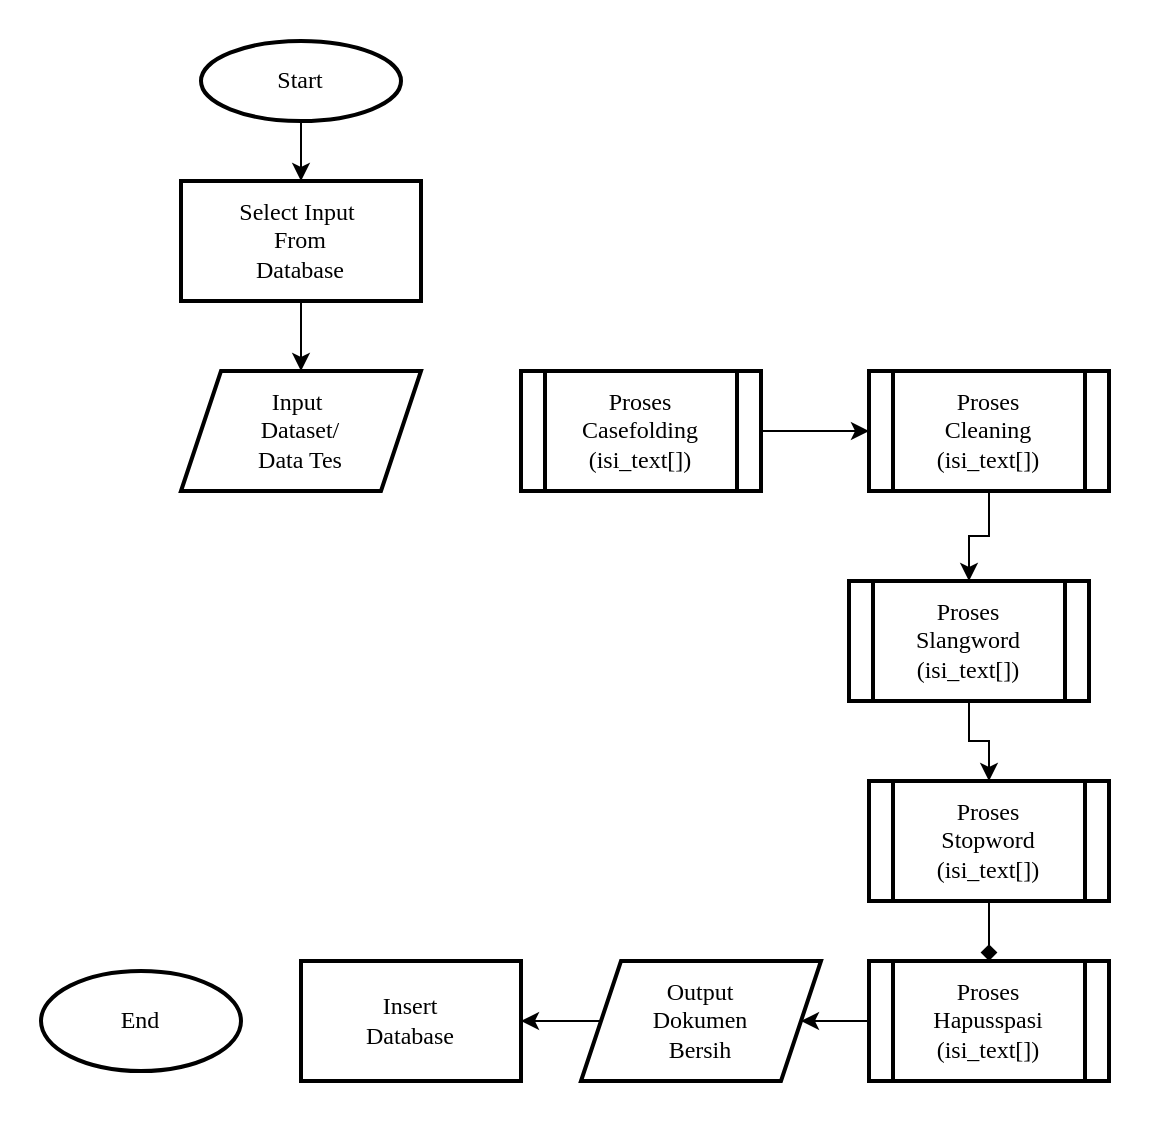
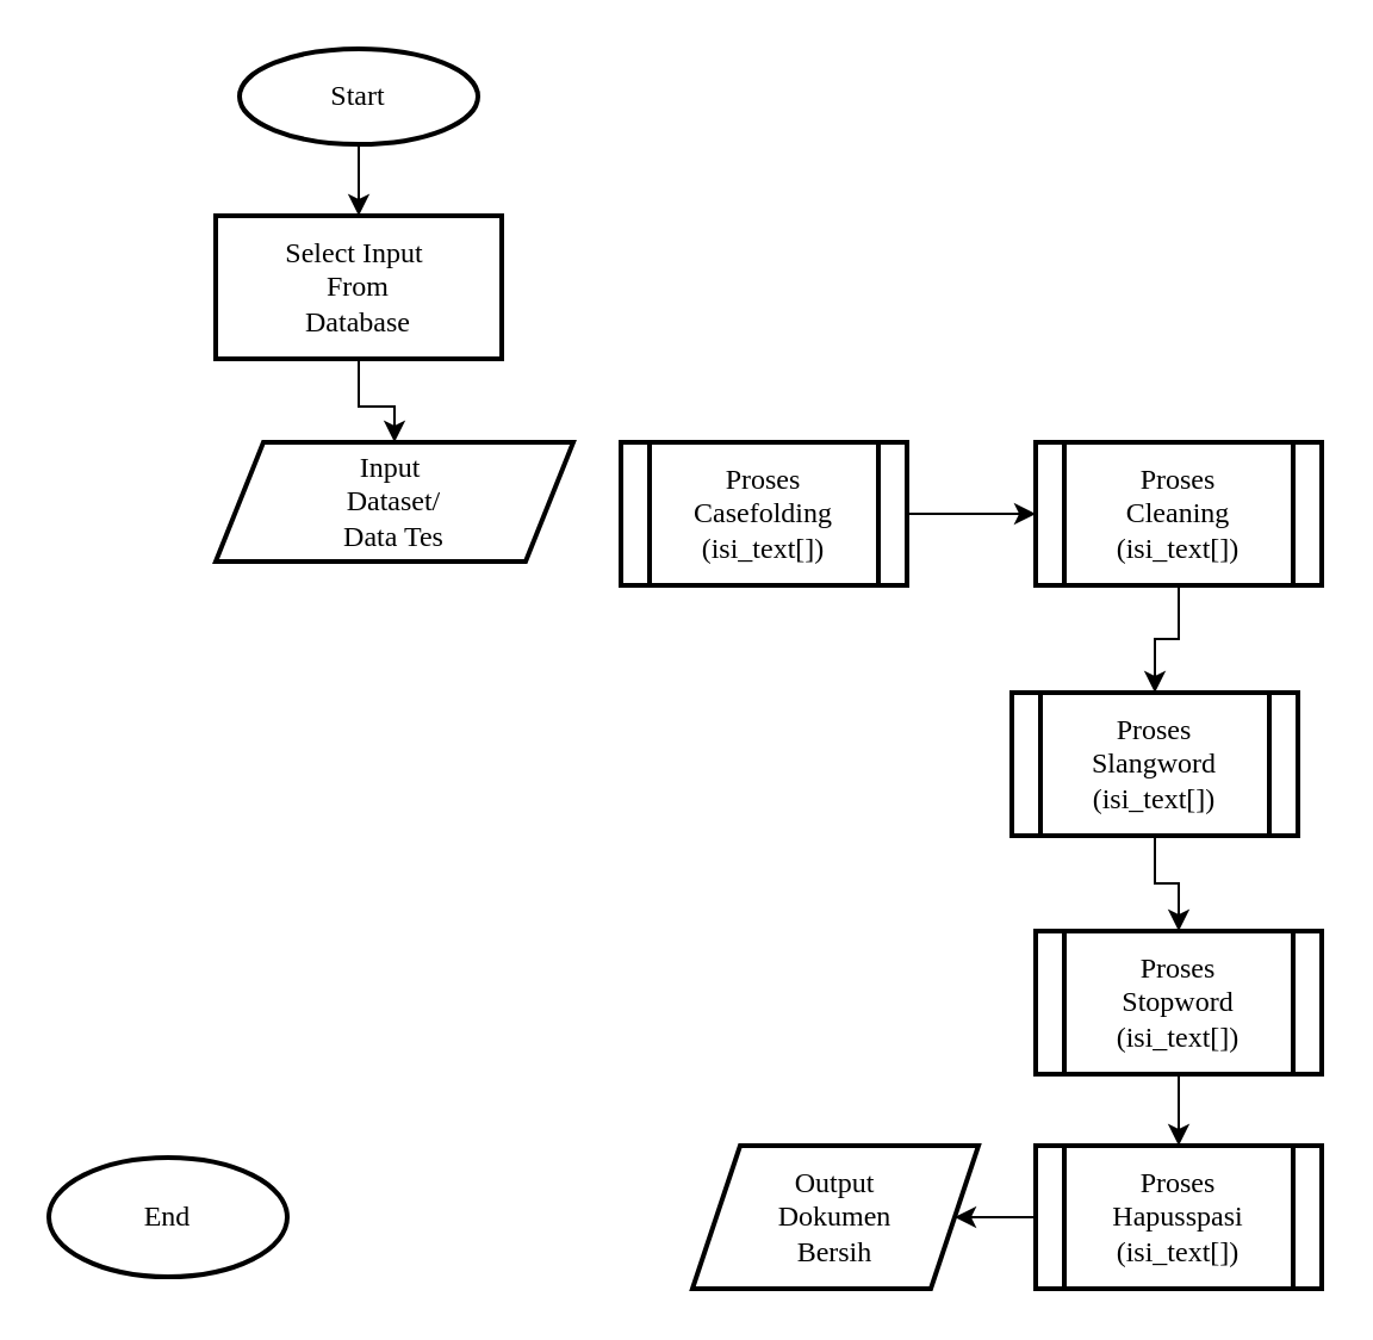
  <mxCell id="0" />
  <mxCell id="1" parent="0" />
  <mxCell id="2" value="" style="edgeStyle=orthogonalEdgeStyle;rounded=0;orthogonalLoop=1;jettySize=auto;html=1;" parent="1" source="3" target="6" edge="1"><mxGeometry relative="1" as="geometry" /></mxCell>
  <mxCell id="3" value="&lt;font face=&quot;Times New Roman&quot;&gt;Start&lt;/font&gt;" style="strokeWidth=2;html=1;shape=mxgraph.flowchart.start_1;whiteSpace=wrap;" parent="1" vertex="1"><mxGeometry x="100" y="20" width="100" height="40" as="geometry" /></mxCell>
  <mxCell id="4" value="&lt;font face=&quot;Times New Roman&quot;&gt;End&lt;/font&gt;" style="strokeWidth=2;html=1;shape=mxgraph.flowchart.start_1;whiteSpace=wrap;" parent="1" vertex="1"><mxGeometry y="485" width="100" height="50" as="geometry" x="20" /></mxCell>
  <mxCell id="5" value="" style="edgeStyle=orthogonalEdgeStyle;rounded=0;orthogonalLoop=1;jettySize=auto;html=1;" parent="1" source="6" target="7" edge="1"><mxGeometry relative="1" as="geometry" /></mxCell>
  <mxCell id="6" value="&lt;font face=&quot;Times New Roman&quot;&gt;Select Input&amp;nbsp;&lt;br&gt;From&lt;br&gt;Database&lt;br&gt;&lt;/font&gt;" style="whiteSpace=wrap;html=1;strokeWidth=2;" parent="1" vertex="1"><mxGeometry x="90" y="90" width="120" height="60" as="geometry" /></mxCell>
- <mxCell id="7" value="&lt;font face=&quot;Times New Roman&quot;&gt;Input&amp;nbsp;&lt;br&gt;Dataset/ &lt;br&gt;Data Tes&lt;/font&gt;" style="shape=parallelogram;perimeter=parallelogramPerimeter;whiteSpace=wrap;html=1;fixedSize=1;strokeWidth=2;" parent="1" vertex="1"><mxGeometry x="90" y="185" width="120" height="60" as="geometry" /></mxCell>
+ <mxCell id="7" value="&lt;font face=&quot;Times New Roman&quot;&gt;Input&amp;nbsp;&lt;br&gt;Dataset/ &lt;br&gt;Data Tes&lt;/font&gt;" style="shape=parallelogram;perimeter=parallelogramPerimeter;whiteSpace=wrap;html=1;fixedSize=1;strokeWidth=2;" parent="1" vertex="1"><mxGeometry x="90" y="185" width="150" height="50" as="geometry" /></mxCell>
  <mxCell id="8" value="" style="edgeStyle=orthogonalEdgeStyle;rounded=0;orthogonalLoop=1;jettySize=auto;html=1;" parent="1" source="9" target="11" edge="1"><mxGeometry relative="1" as="geometry" /></mxCell>
  <mxCell id="9" value="&lt;font face=&quot;Times New Roman&quot;&gt;Proses&lt;br&gt;Casefolding&lt;br&gt;(isi_text[])&lt;/font&gt;" style="shape=process;whiteSpace=wrap;html=1;backgroundOutline=1;strokeWidth=2;" parent="1" vertex="1"><mxGeometry x="260" y="185" width="120" height="60" as="geometry" /></mxCell>
  <mxCell id="10" value="" style="edgeStyle=orthogonalEdgeStyle;rounded=0;orthogonalLoop=1;jettySize=auto;html=1;" parent="1" source="11" target="13" edge="1"><mxGeometry relative="1" as="geometry" /></mxCell>
  <mxCell id="11" value="&lt;font face=&quot;Times New Roman&quot;&gt;Proses&lt;br&gt;Cleaning&lt;br&gt;(isi_text[])&lt;/font&gt;" style="shape=process;whiteSpace=wrap;html=1;backgroundOutline=1;strokeWidth=2;" parent="1" vertex="1"><mxGeometry x="434" y="185" width="120" height="60" as="geometry" /></mxCell>
  <mxCell id="12" value="" style="edgeStyle=orthogonalEdgeStyle;rounded=0;orthogonalLoop=1;jettySize=auto;html=1;" parent="1" source="13" target="15" edge="1"><mxGeometry relative="1" as="geometry" /></mxCell>
  <mxCell id="13" value="&lt;font face=&quot;Times New Roman&quot;&gt;Proses&lt;br&gt;Slangword&lt;br&gt;(isi_text[])&lt;/font&gt;" style="shape=process;whiteSpace=wrap;html=1;backgroundOutline=1;strokeWidth=2;" parent="1" vertex="1"><mxGeometry x="424" y="290" width="120" height="60" as="geometry" /></mxCell>
- <mxCell id="14" value="" style="edgeStyle=orthogonalEdgeStyle;rounded=0;orthogonalLoop=1;jettySize=auto;html=1;endArrow=diamond;" parent="1" source="15" target="17" edge="1"><mxGeometry relative="1" as="geometry" /></mxCell>
+ <mxCell id="14" value="" style="edgeStyle=orthogonalEdgeStyle;rounded=0;orthogonalLoop=1;jettySize=auto;html=1;" parent="1" source="15" target="17" edge="1"><mxGeometry relative="1" as="geometry" /></mxCell>
  <mxCell id="15" value="&lt;font face=&quot;Times New Roman&quot;&gt;Proses&lt;br&gt;Stopword&lt;br&gt;(isi_text[])&lt;/font&gt;" style="shape=process;whiteSpace=wrap;html=1;backgroundOutline=1;strokeWidth=2;" parent="1" vertex="1"><mxGeometry x="434" y="390" width="120" height="60" as="geometry" /></mxCell>
  <mxCell id="16" value="" style="edgeStyle=orthogonalEdgeStyle;rounded=0;orthogonalLoop=1;jettySize=auto;html=1;" parent="1" source="17" target="19" edge="1"><mxGeometry relative="1" as="geometry" /></mxCell>
  <mxCell id="17" value="&lt;font face=&quot;Times New Roman&quot;&gt;Proses&lt;br&gt;Hapusspasi&lt;br&gt;(isi_text[])&lt;/font&gt;" style="shape=process;whiteSpace=wrap;html=1;backgroundOutline=1;strokeWidth=2;" parent="1" vertex="1"><mxGeometry x="434" y="480" width="120" height="60" as="geometry" /></mxCell>
- <mxCell id="18" value="" style="edgeStyle=orthogonalEdgeStyle;rounded=0;orthogonalLoop=1;jettySize=auto;html=1;" parent="1" source="19" target="20" edge="1"><mxGeometry relative="1" as="geometry" /></mxCell>
  <mxCell id="19" value="&lt;font face=&quot;Times New Roman&quot;&gt;Output &lt;br&gt;Dokumen&lt;br&gt;Bersih&lt;/font&gt;" style="shape=parallelogram;perimeter=parallelogramPerimeter;whiteSpace=wrap;html=1;fixedSize=1;strokeWidth=2;" parent="1" vertex="1"><mxGeometry x="290" y="480" width="120" height="60" as="geometry" /></mxCell>
- <mxCell id="20" value="&lt;font face=&quot;Times New Roman&quot;&gt;Insert&lt;br&gt;Database&lt;br&gt;&lt;/font&gt;" style="whiteSpace=wrap;html=1;strokeWidth=2;" parent="1" vertex="1"><mxGeometry x="150" y="480" width="110" height="60" as="geometry" /></mxCell>
